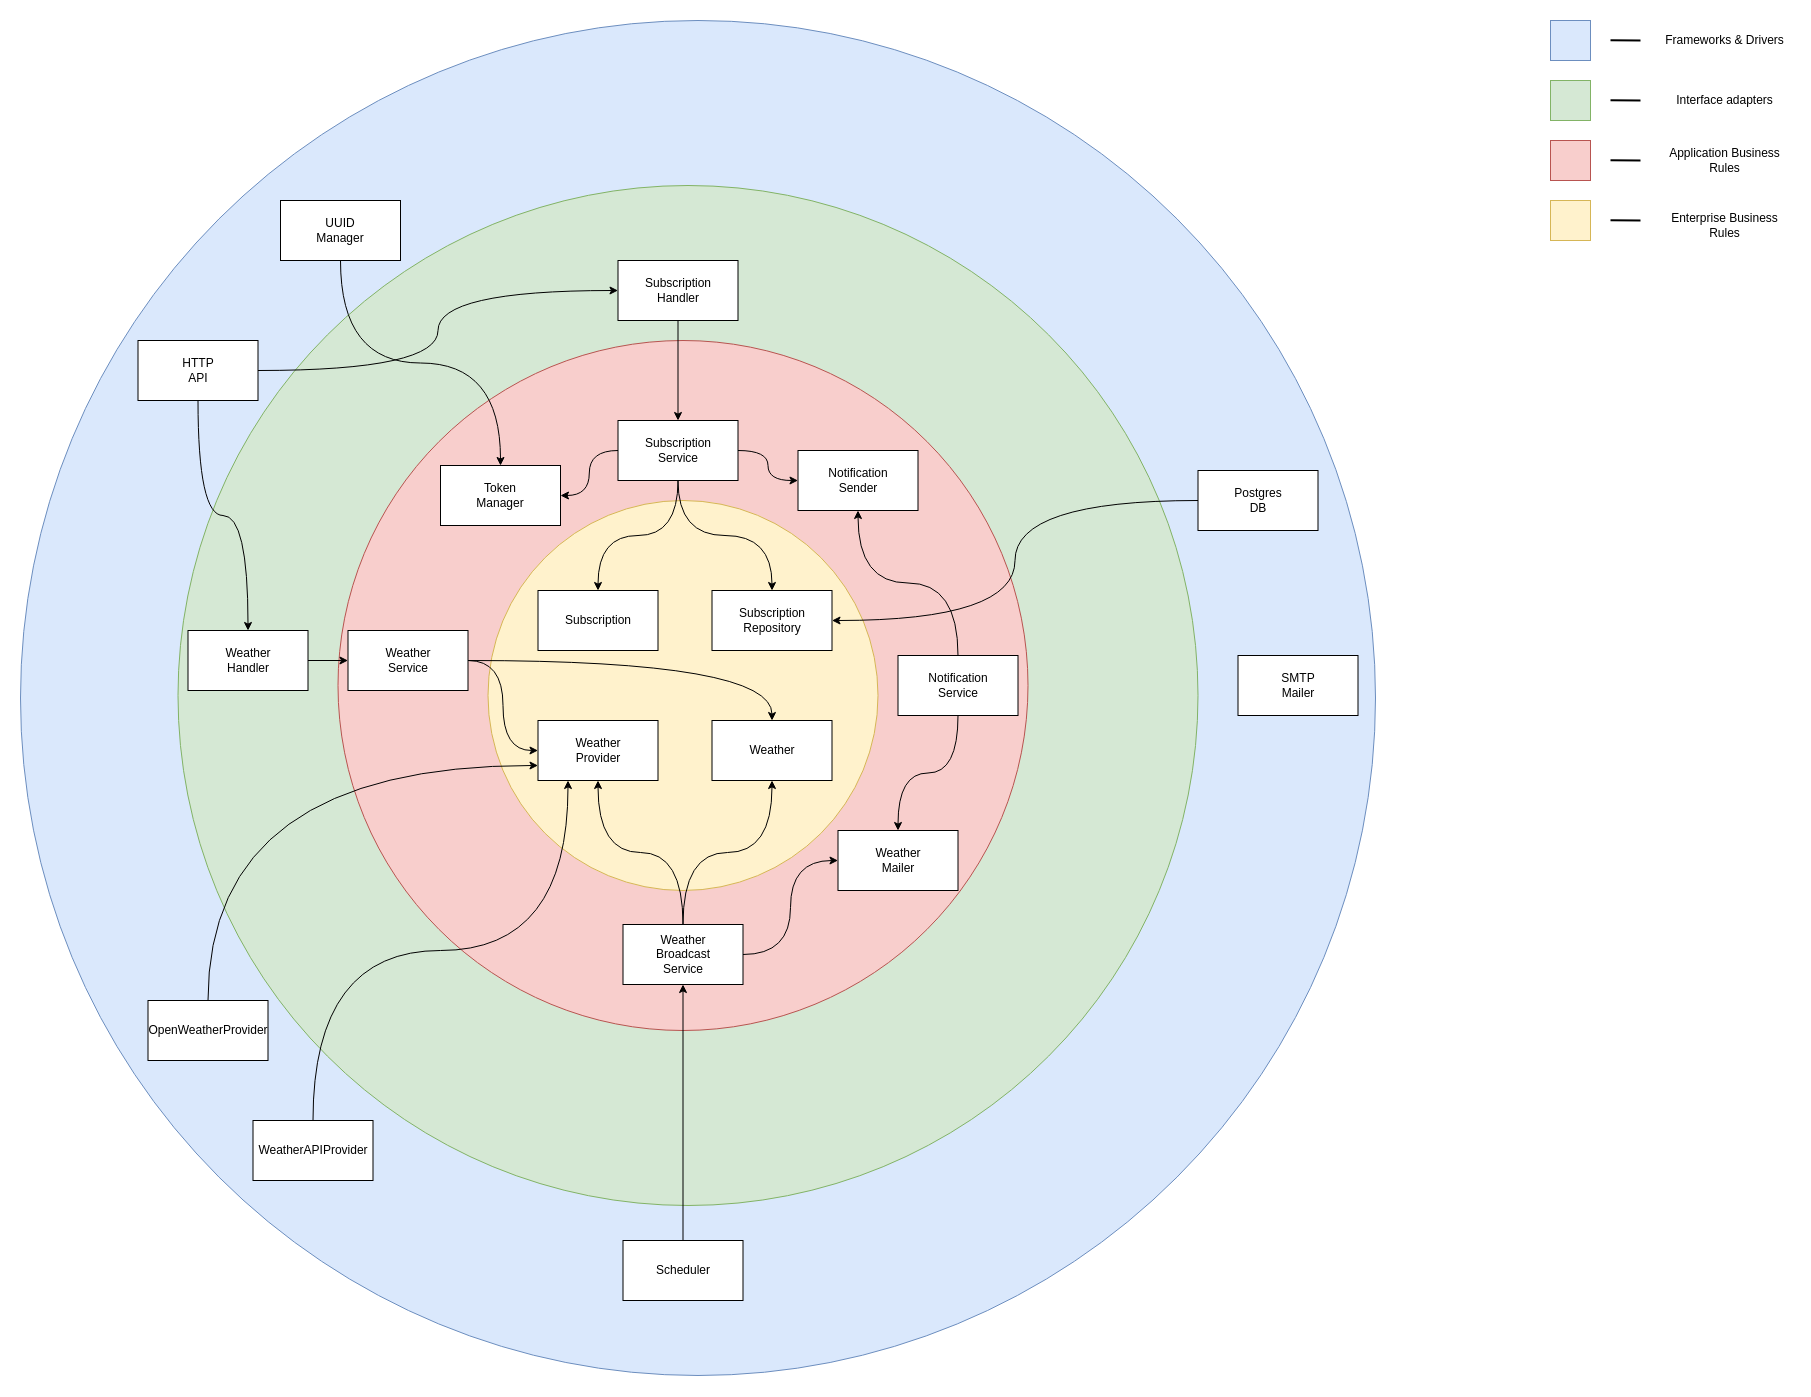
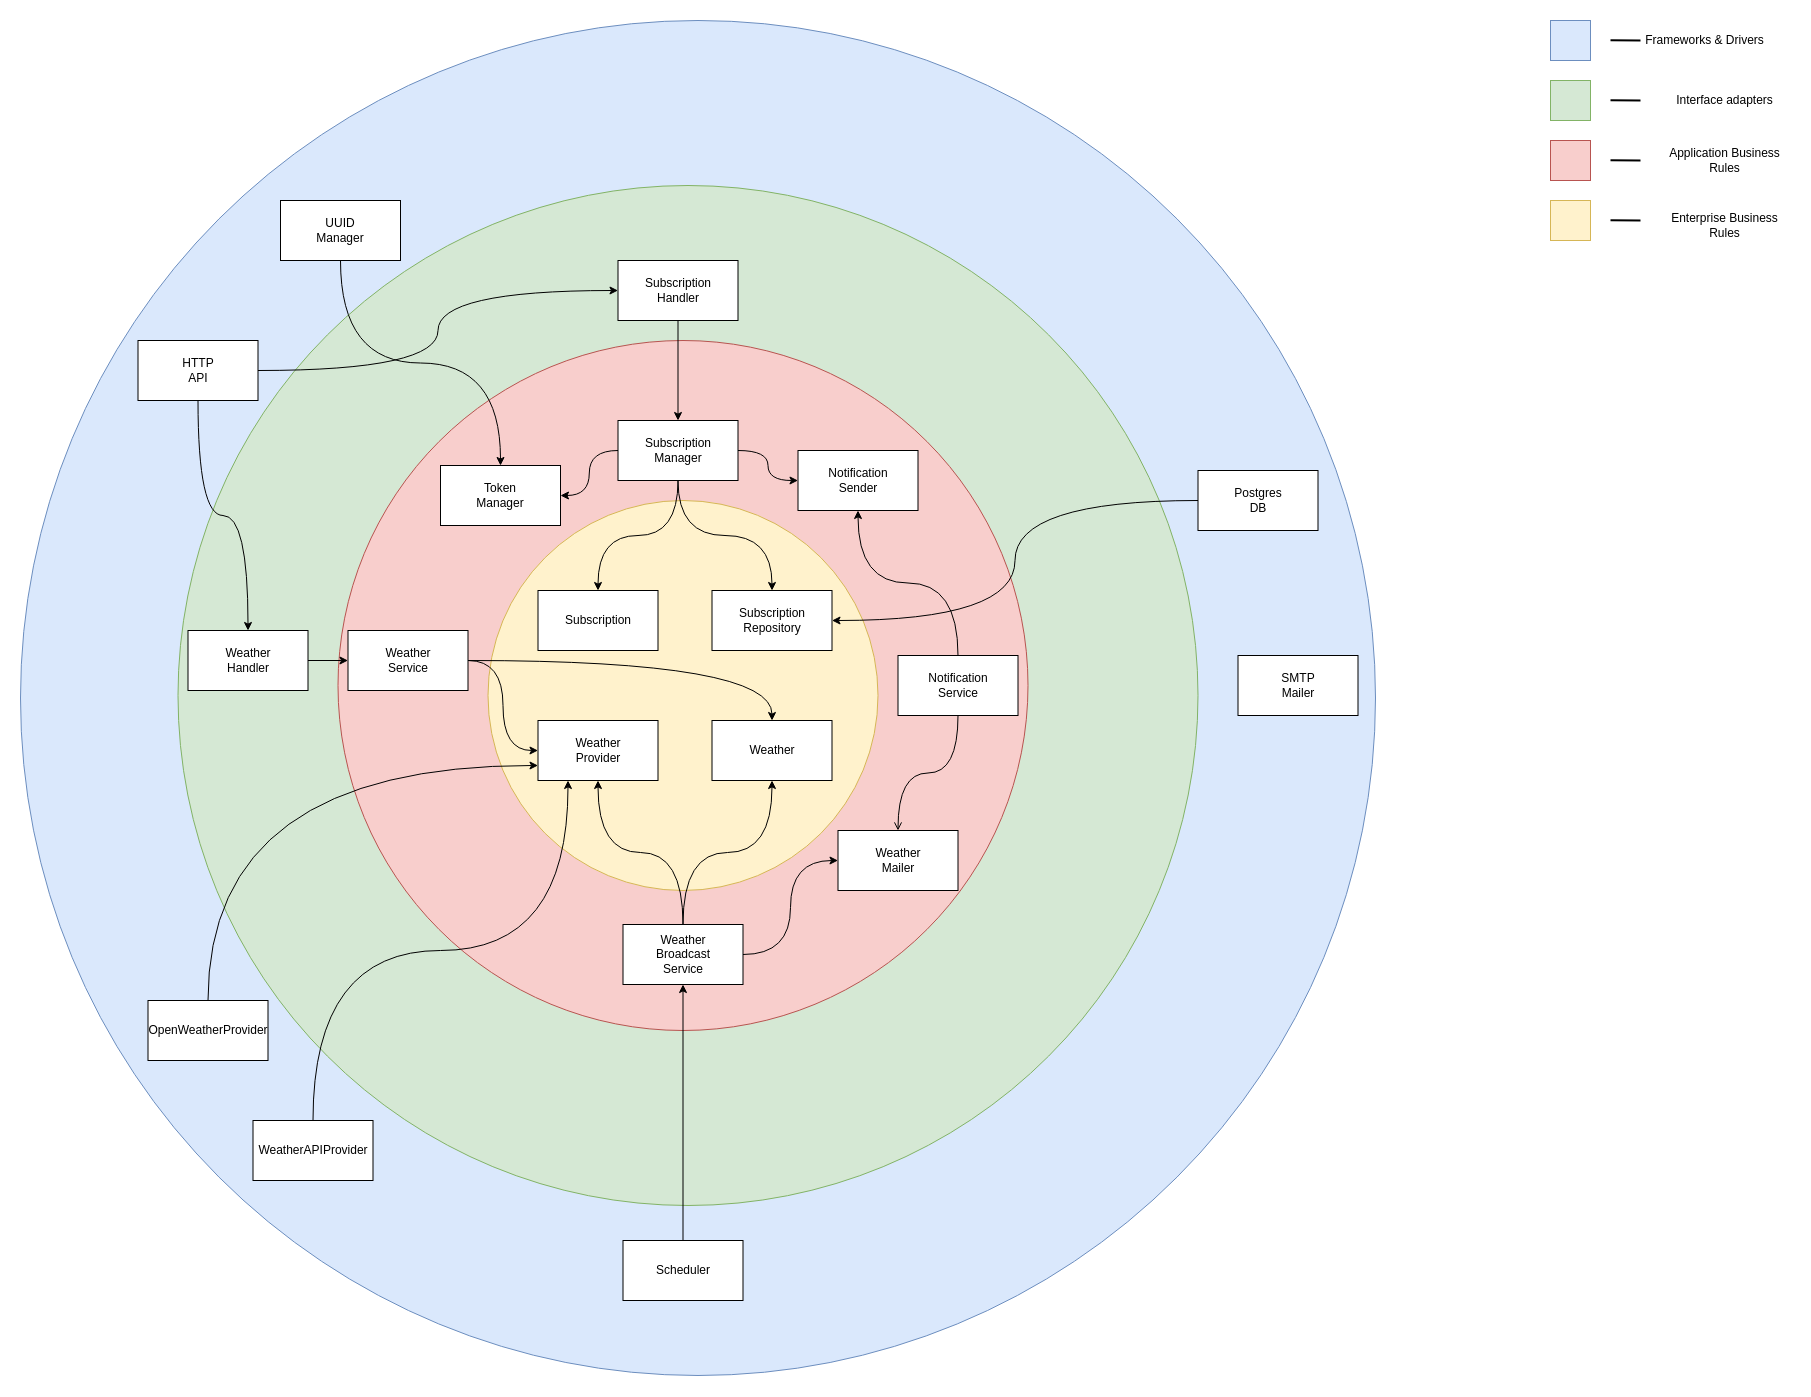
  <mxCell id="0" />
  <mxCell id="1" parent="0" />
  <mxCell id="2" value="" style="ellipse;whiteSpace=wrap;html=1;aspect=fixed;fillColor=#dae8fc;strokeColor=#6c8ebf;" parent="1" vertex="1"><mxGeometry x="20" y="20" width="1355" height="1355" as="geometry" /></mxCell>
  <mxCell id="3" value="" style="ellipse;whiteSpace=wrap;html=1;aspect=fixed;fillColor=#d5e8d4;strokeColor=#82b366;" parent="1" vertex="1"><mxGeometry x="177.5" y="185" width="1020" height="1020" as="geometry" /></mxCell>
  <mxCell id="4" value="" style="ellipse;whiteSpace=wrap;html=1;aspect=fixed;fillColor=#f8cecc;strokeColor=#b85450;" parent="1" vertex="1"><mxGeometry x="337.5" y="340" width="690" height="690" as="geometry" /></mxCell>
  <mxCell id="5" value="" style="ellipse;whiteSpace=wrap;html=1;aspect=fixed;fillColor=#fff2cc;strokeColor=#d6b656;" parent="1" vertex="1"><mxGeometry x="487.5" y="500" width="390" height="390" as="geometry" /></mxCell>
  <mxCell id="6" value="Subscription" style="rounded=0;whiteSpace=wrap;html=1;" parent="1" vertex="1"><mxGeometry x="537.5" y="590" width="120" height="60" as="geometry" /></mxCell>
  <mxCell id="7" value="Weather" style="rounded=0;whiteSpace=wrap;html=1;" parent="1" vertex="1"><mxGeometry x="711.5" y="720" width="120" height="60" as="geometry" /></mxCell>
  <mxCell id="8" value="&lt;div&gt;Notification&lt;/div&gt;&lt;div&gt;Sender&lt;/div&gt;" style="rounded=0;whiteSpace=wrap;html=1;" parent="1" vertex="1"><mxGeometry x="797.5" y="450" width="120" height="60" as="geometry" /></mxCell>
  <mxCell id="9" value="Weather&lt;div&gt;Mailer&lt;/div&gt;" style="rounded=0;whiteSpace=wrap;html=1;" parent="1" vertex="1"><mxGeometry x="837.5" y="830" width="120" height="60" as="geometry" /></mxCell>
  <mxCell id="10" value="Weather&lt;div&gt;Provider&lt;/div&gt;" style="rounded=0;whiteSpace=wrap;html=1;" parent="1" vertex="1"><mxGeometry x="537.5" y="720" width="120" height="60" as="geometry" /></mxCell>
  <mxCell id="11" style="edgeStyle=orthogonalEdgeStyle;rounded=0;orthogonalLoop=1;jettySize=auto;html=1;exitX=1;exitY=0.5;exitDx=0;exitDy=0;entryX=0;entryY=0.5;entryDx=0;entryDy=0;curved=1;" parent="1" source="14" target="9" edge="1"><mxGeometry relative="1" as="geometry" /></mxCell>
  <mxCell id="12" style="edgeStyle=orthogonalEdgeStyle;rounded=0;orthogonalLoop=1;jettySize=auto;html=1;exitX=0.5;exitY=0;exitDx=0;exitDy=0;entryX=0.5;entryY=1;entryDx=0;entryDy=0;curved=1;" parent="1" source="14" target="7" edge="1"><mxGeometry relative="1" as="geometry" /></mxCell>
  <mxCell id="13" style="edgeStyle=orthogonalEdgeStyle;rounded=0;orthogonalLoop=1;jettySize=auto;html=1;exitX=0.5;exitY=0;exitDx=0;exitDy=0;entryX=0.5;entryY=1;entryDx=0;entryDy=0;curved=1;" parent="1" source="14" target="10" edge="1"><mxGeometry relative="1" as="geometry" /></mxCell>
  <mxCell id="14" value="Weather&lt;div&gt;Broadcast&lt;/div&gt;&lt;div&gt;Service&lt;/div&gt;" style="rounded=0;whiteSpace=wrap;html=1;" parent="1" vertex="1"><mxGeometry x="622.5" y="924" width="120" height="60" as="geometry" /></mxCell>
  <mxCell id="15" style="edgeStyle=orthogonalEdgeStyle;rounded=0;orthogonalLoop=1;jettySize=auto;html=1;exitX=0.5;exitY=0;exitDx=0;exitDy=0;entryX=0.5;entryY=1;entryDx=0;entryDy=0;curved=1;" parent="1" source="17" target="8" edge="1"><mxGeometry relative="1" as="geometry" /></mxCell>
- <mxCell id="16" style="edgeStyle=orthogonalEdgeStyle;rounded=0;orthogonalLoop=1;jettySize=auto;html=1;exitX=0.5;exitY=1;exitDx=0;exitDy=0;entryX=0.5;entryY=0;entryDx=0;entryDy=0;curved=1;" parent="1" source="17" target="9" edge="1"><mxGeometry relative="1" as="geometry" /></mxCell>
+ <mxCell id="16" style="edgeStyle=orthogonalEdgeStyle;rounded=0;orthogonalLoop=1;jettySize=auto;html=1;exitX=0.5;exitY=1;exitDx=0;exitDy=0;entryX=0.5;entryY=0;entryDx=0;entryDy=0;curved=1;endArrow=open;" parent="1" source="17" target="9" edge="1"><mxGeometry relative="1" as="geometry" /></mxCell>
  <mxCell id="17" value="Notification&lt;br&gt;Service" style="rounded=0;whiteSpace=wrap;html=1;" parent="1" vertex="1"><mxGeometry x="897.5" y="655" width="120" height="60" as="geometry" /></mxCell>
  <mxCell id="18" style="edgeStyle=orthogonalEdgeStyle;rounded=0;orthogonalLoop=1;jettySize=auto;html=1;exitX=1;exitY=0.5;exitDx=0;exitDy=0;entryX=0;entryY=0.5;entryDx=0;entryDy=0;curved=1;" parent="1" source="20" target="10" edge="1"><mxGeometry relative="1" as="geometry" /></mxCell>
  <mxCell id="19" style="edgeStyle=orthogonalEdgeStyle;rounded=0;orthogonalLoop=1;jettySize=auto;html=1;exitX=1;exitY=0.5;exitDx=0;exitDy=0;entryX=0.5;entryY=0;entryDx=0;entryDy=0;curved=1;" parent="1" source="20" target="7" edge="1"><mxGeometry relative="1" as="geometry" /></mxCell>
  <mxCell id="20" value="Weather&lt;div&gt;Service&lt;/div&gt;" style="rounded=0;whiteSpace=wrap;html=1;" parent="1" vertex="1"><mxGeometry x="347.5" y="630" width="120" height="60" as="geometry" /></mxCell>
  <mxCell id="21" style="edgeStyle=orthogonalEdgeStyle;rounded=0;orthogonalLoop=1;jettySize=auto;html=1;exitX=0.5;exitY=1;exitDx=0;exitDy=0;entryX=0.5;entryY=0;entryDx=0;entryDy=0;curved=1;" parent="1" source="25" target="6" edge="1"><mxGeometry relative="1" as="geometry" /></mxCell>
  <mxCell id="22" style="edgeStyle=orthogonalEdgeStyle;rounded=0;orthogonalLoop=1;jettySize=auto;html=1;exitX=1;exitY=0.5;exitDx=0;exitDy=0;entryX=0;entryY=0.5;entryDx=0;entryDy=0;curved=1;" parent="1" source="25" target="8" edge="1"><mxGeometry relative="1" as="geometry" /></mxCell>
  <mxCell id="23" style="edgeStyle=orthogonalEdgeStyle;rounded=0;orthogonalLoop=1;jettySize=auto;html=1;exitX=0.5;exitY=1;exitDx=0;exitDy=0;entryX=0.5;entryY=0;entryDx=0;entryDy=0;curved=1;" parent="1" source="25" target="30" edge="1"><mxGeometry relative="1" as="geometry" /></mxCell>
  <mxCell id="24" style="edgeStyle=orthogonalEdgeStyle;rounded=0;orthogonalLoop=1;jettySize=auto;html=1;exitX=0;exitY=0.5;exitDx=0;exitDy=0;entryX=1;entryY=0.5;entryDx=0;entryDy=0;curved=1;" parent="1" source="25" target="43" edge="1"><mxGeometry relative="1" as="geometry" /></mxCell>
- <mxCell id="25" value="Subscription&lt;div&gt;Service&lt;/div&gt;" style="rounded=0;whiteSpace=wrap;html=1;" parent="1" vertex="1"><mxGeometry x="617.5" y="420" width="120" height="60" as="geometry" /></mxCell>
+ <mxCell id="25" value="Subscription&lt;div&gt;Manager&lt;/div&gt;" style="rounded=0;whiteSpace=wrap;html=1;" parent="1" vertex="1"><mxGeometry x="617.5" y="420" width="120" height="60" as="geometry" /></mxCell>
  <mxCell id="26" style="edgeStyle=orthogonalEdgeStyle;rounded=0;orthogonalLoop=1;jettySize=auto;html=1;exitX=1;exitY=0.5;exitDx=0;exitDy=0;entryX=0;entryY=0.5;entryDx=0;entryDy=0;" parent="1" source="27" target="20" edge="1"><mxGeometry relative="1" as="geometry" /></mxCell>
  <mxCell id="27" value="Weather&lt;div&gt;Handler&lt;/div&gt;" style="rounded=0;whiteSpace=wrap;html=1;" parent="1" vertex="1"><mxGeometry x="187.5" y="630" width="120" height="60" as="geometry" /></mxCell>
  <mxCell id="28" style="edgeStyle=orthogonalEdgeStyle;rounded=0;orthogonalLoop=1;jettySize=auto;html=1;exitX=0.5;exitY=1;exitDx=0;exitDy=0;entryX=0.5;entryY=0;entryDx=0;entryDy=0;" parent="1" source="29" target="25" edge="1"><mxGeometry relative="1" as="geometry" /></mxCell>
  <mxCell id="29" value="Subscription&lt;div&gt;Handler&lt;/div&gt;" style="rounded=0;whiteSpace=wrap;html=1;" parent="1" vertex="1"><mxGeometry x="617.5" y="260" width="120" height="60" as="geometry" /></mxCell>
  <mxCell id="30" value="Subscription&lt;br&gt;Repository" style="rounded=0;whiteSpace=wrap;html=1;" parent="1" vertex="1"><mxGeometry x="711.5" y="590" width="120" height="60" as="geometry" /></mxCell>
  <mxCell id="31" style="edgeStyle=orthogonalEdgeStyle;rounded=0;orthogonalLoop=1;jettySize=auto;html=1;exitX=0;exitY=0.5;exitDx=0;exitDy=0;entryX=1;entryY=0.5;entryDx=0;entryDy=0;curved=1;" parent="1" source="32" target="30" edge="1"><mxGeometry relative="1" as="geometry" /></mxCell>
  <mxCell id="32" value="Postgres&lt;br&gt;DB" style="rounded=0;whiteSpace=wrap;html=1;" parent="1" vertex="1"><mxGeometry x="1197.5" y="470" width="120" height="60" as="geometry" /></mxCell>
  <mxCell id="33" style="edgeStyle=orthogonalEdgeStyle;rounded=0;orthogonalLoop=1;jettySize=auto;html=1;exitX=0.5;exitY=0;exitDx=0;exitDy=0;entryX=0.5;entryY=1;entryDx=0;entryDy=0;" parent="1" source="34" target="14" edge="1"><mxGeometry relative="1" as="geometry" /></mxCell>
  <mxCell id="34" value="Scheduler" style="rounded=0;whiteSpace=wrap;html=1;" parent="1" vertex="1"><mxGeometry x="622.5" y="1240" width="120" height="60" as="geometry" /></mxCell>
  <mxCell id="35" style="edgeStyle=orthogonalEdgeStyle;rounded=0;orthogonalLoop=1;jettySize=auto;html=1;exitX=0.5;exitY=1;exitDx=0;exitDy=0;entryX=0.5;entryY=0;entryDx=0;entryDy=0;curved=1;" parent="1" source="37" target="27" edge="1"><mxGeometry relative="1" as="geometry" /></mxCell>
  <mxCell id="36" style="edgeStyle=orthogonalEdgeStyle;rounded=0;orthogonalLoop=1;jettySize=auto;html=1;exitX=1;exitY=0.5;exitDx=0;exitDy=0;entryX=0;entryY=0.5;entryDx=0;entryDy=0;curved=1;" parent="1" source="37" target="29" edge="1"><mxGeometry relative="1" as="geometry" /></mxCell>
  <mxCell id="37" value="HTTP&lt;br&gt;API" style="rounded=0;whiteSpace=wrap;html=1;" parent="1" vertex="1"><mxGeometry x="137.5" y="340" width="120" height="60" as="geometry" /></mxCell>
  <mxCell id="38" value="SMTP&lt;br&gt;Mailer" style="rounded=0;whiteSpace=wrap;html=1;" parent="1" vertex="1"><mxGeometry x="1237.5" y="655" width="120" height="60" as="geometry" /></mxCell>
  <mxCell id="39" style="edgeStyle=orthogonalEdgeStyle;rounded=0;orthogonalLoop=1;jettySize=auto;html=1;exitX=0.5;exitY=0;exitDx=0;exitDy=0;entryX=0;entryY=0.75;entryDx=0;entryDy=0;curved=1;" parent="1" source="40" target="10" edge="1"><mxGeometry relative="1" as="geometry" /></mxCell>
  <mxCell id="40" value="OpenWeatherProvider" style="rounded=0;whiteSpace=wrap;html=1;" parent="1" vertex="1"><mxGeometry x="147.5" y="1000" width="120" height="60" as="geometry" /></mxCell>
  <mxCell id="41" style="edgeStyle=orthogonalEdgeStyle;rounded=0;orthogonalLoop=1;jettySize=auto;html=1;exitX=0.5;exitY=0;exitDx=0;exitDy=0;entryX=0.25;entryY=1;entryDx=0;entryDy=0;curved=1;" parent="1" source="42" target="10" edge="1"><mxGeometry relative="1" as="geometry" /></mxCell>
  <mxCell id="42" value="WeatherAPIProvider" style="rounded=0;whiteSpace=wrap;html=1;" parent="1" vertex="1"><mxGeometry x="252.5" y="1120" width="120" height="60" as="geometry" /></mxCell>
  <mxCell id="43" value="Token&lt;div&gt;Manager&lt;/div&gt;" style="rounded=0;whiteSpace=wrap;html=1;" parent="1" vertex="1"><mxGeometry x="440" y="465" width="120" height="60" as="geometry" /></mxCell>
  <mxCell id="44" style="edgeStyle=orthogonalEdgeStyle;rounded=0;orthogonalLoop=1;jettySize=auto;html=1;exitX=0.5;exitY=1;exitDx=0;exitDy=0;entryX=0.5;entryY=0;entryDx=0;entryDy=0;curved=1;" parent="1" source="45" target="43" edge="1"><mxGeometry relative="1" as="geometry" /></mxCell>
  <mxCell id="45" value="UUID&lt;div&gt;Manager&lt;/div&gt;" style="rounded=0;whiteSpace=wrap;html=1;" parent="1" vertex="1"><mxGeometry x="280" y="200" width="120" height="60" as="geometry" /></mxCell>
  <mxCell id="46" value="" style="rounded=0;whiteSpace=wrap;html=1;fillColor=#dae8fc;strokeColor=#6c8ebf;" parent="1" vertex="1"><mxGeometry x="1550" y="20" width="40" height="40" as="geometry" /></mxCell>
  <mxCell id="47" value="" style="rounded=0;whiteSpace=wrap;html=1;fillColor=#d5e8d4;strokeColor=#82b366;" parent="1" vertex="1"><mxGeometry x="1550" y="80" width="40" height="40" as="geometry" /></mxCell>
  <mxCell id="48" value="" style="rounded=0;whiteSpace=wrap;html=1;fillColor=#f8cecc;strokeColor=#b85450;" parent="1" vertex="1"><mxGeometry x="1550" y="140" width="40" height="40" as="geometry" /></mxCell>
  <mxCell id="49" value="" style="rounded=0;whiteSpace=wrap;html=1;fillColor=#fff2cc;strokeColor=#d6b656;" parent="1" vertex="1"><mxGeometry x="1550" y="200" width="40" height="40" as="geometry" /></mxCell>
  <mxCell id="50" value="" style="endArrow=none;html=1;rounded=0;strokeWidth=2;" parent="1" edge="1"><mxGeometry width="50" height="50" relative="1" as="geometry"><mxPoint x="1610" y="39.63" as="sourcePoint" /><mxPoint x="1640" y="40" as="targetPoint" /></mxGeometry></mxCell>
  <mxCell id="51" value="" style="endArrow=none;html=1;rounded=0;strokeWidth=2;" parent="1" edge="1"><mxGeometry width="50" height="50" relative="1" as="geometry"><mxPoint x="1610" y="99.63" as="sourcePoint" /><mxPoint x="1640" y="100" as="targetPoint" /></mxGeometry></mxCell>
  <mxCell id="52" value="" style="endArrow=none;html=1;rounded=0;strokeWidth=2;" parent="1" edge="1"><mxGeometry width="50" height="50" relative="1" as="geometry"><mxPoint x="1610" y="159.63" as="sourcePoint" /><mxPoint x="1640" y="160" as="targetPoint" /></mxGeometry></mxCell>
  <mxCell id="53" value="" style="endArrow=none;html=1;rounded=0;strokeWidth=2;" parent="1" edge="1"><mxGeometry width="50" height="50" relative="1" as="geometry"><mxPoint x="1610" y="219.63" as="sourcePoint" /><mxPoint x="1640" y="220" as="targetPoint" /></mxGeometry></mxCell>
- <mxCell id="54" value="Frameworks &amp;amp; Drivers" style="text;html=1;align=center;verticalAlign=middle;whiteSpace=wrap;rounded=0;" parent="1" vertex="1"><mxGeometry x="1660" y="25" width="129" height="30" as="geometry" /></mxCell>
+ <mxCell id="54" value="Frameworks &amp;amp; Drivers" style="text;html=1;align=center;verticalAlign=middle;whiteSpace=wrap;rounded=0;" parent="1" vertex="1"><mxGeometry x="1640" y="25" width="129" height="30" as="geometry" /></mxCell>
  <mxCell id="55" value="Interface adapters" style="text;html=1;align=center;verticalAlign=middle;whiteSpace=wrap;rounded=0;" parent="1" vertex="1"><mxGeometry x="1660" y="85" width="129" height="30" as="geometry" /></mxCell>
  <mxCell id="56" value="Application Business Rules" style="text;html=1;align=center;verticalAlign=middle;whiteSpace=wrap;rounded=0;" parent="1" vertex="1"><mxGeometry x="1660" y="145" width="129" height="30" as="geometry" /></mxCell>
  <mxCell id="57" value="Enterprise Business Rules" style="text;html=1;align=center;verticalAlign=middle;whiteSpace=wrap;rounded=0;" parent="1" vertex="1"><mxGeometry x="1660" y="210" width="129" height="30" as="geometry" /></mxCell>
